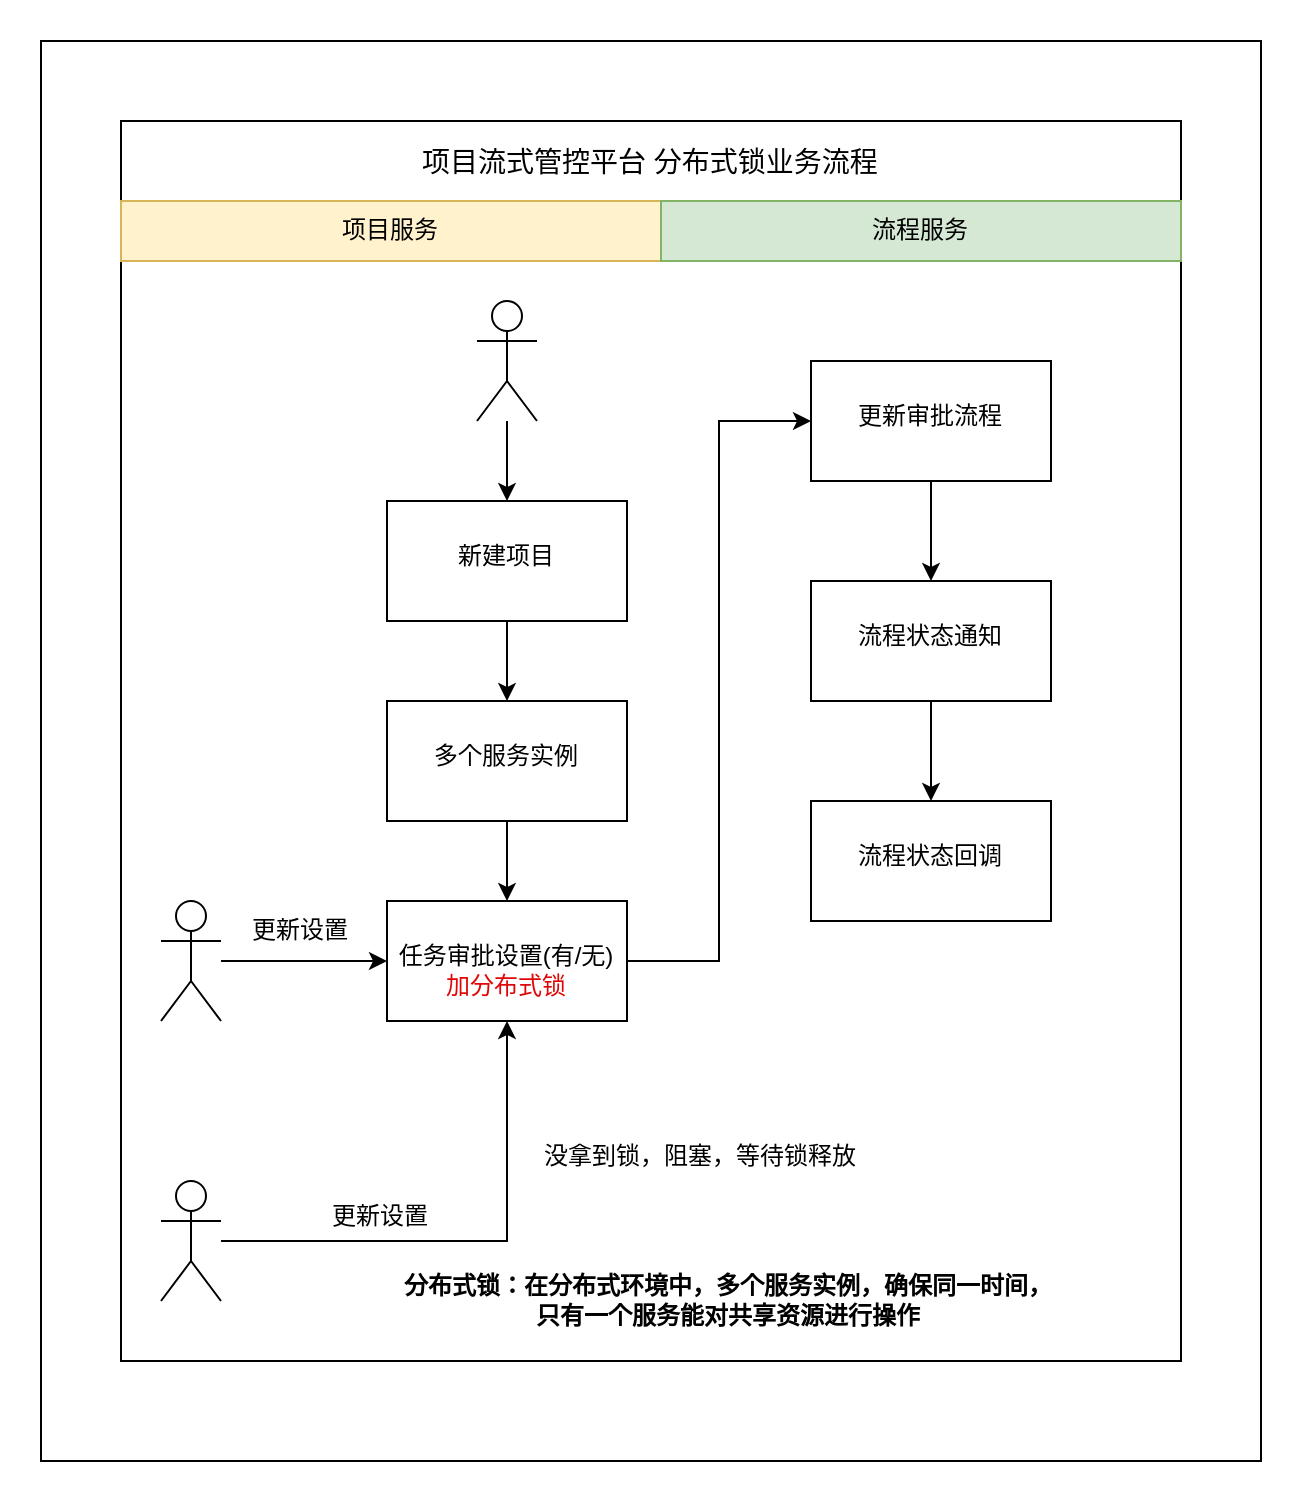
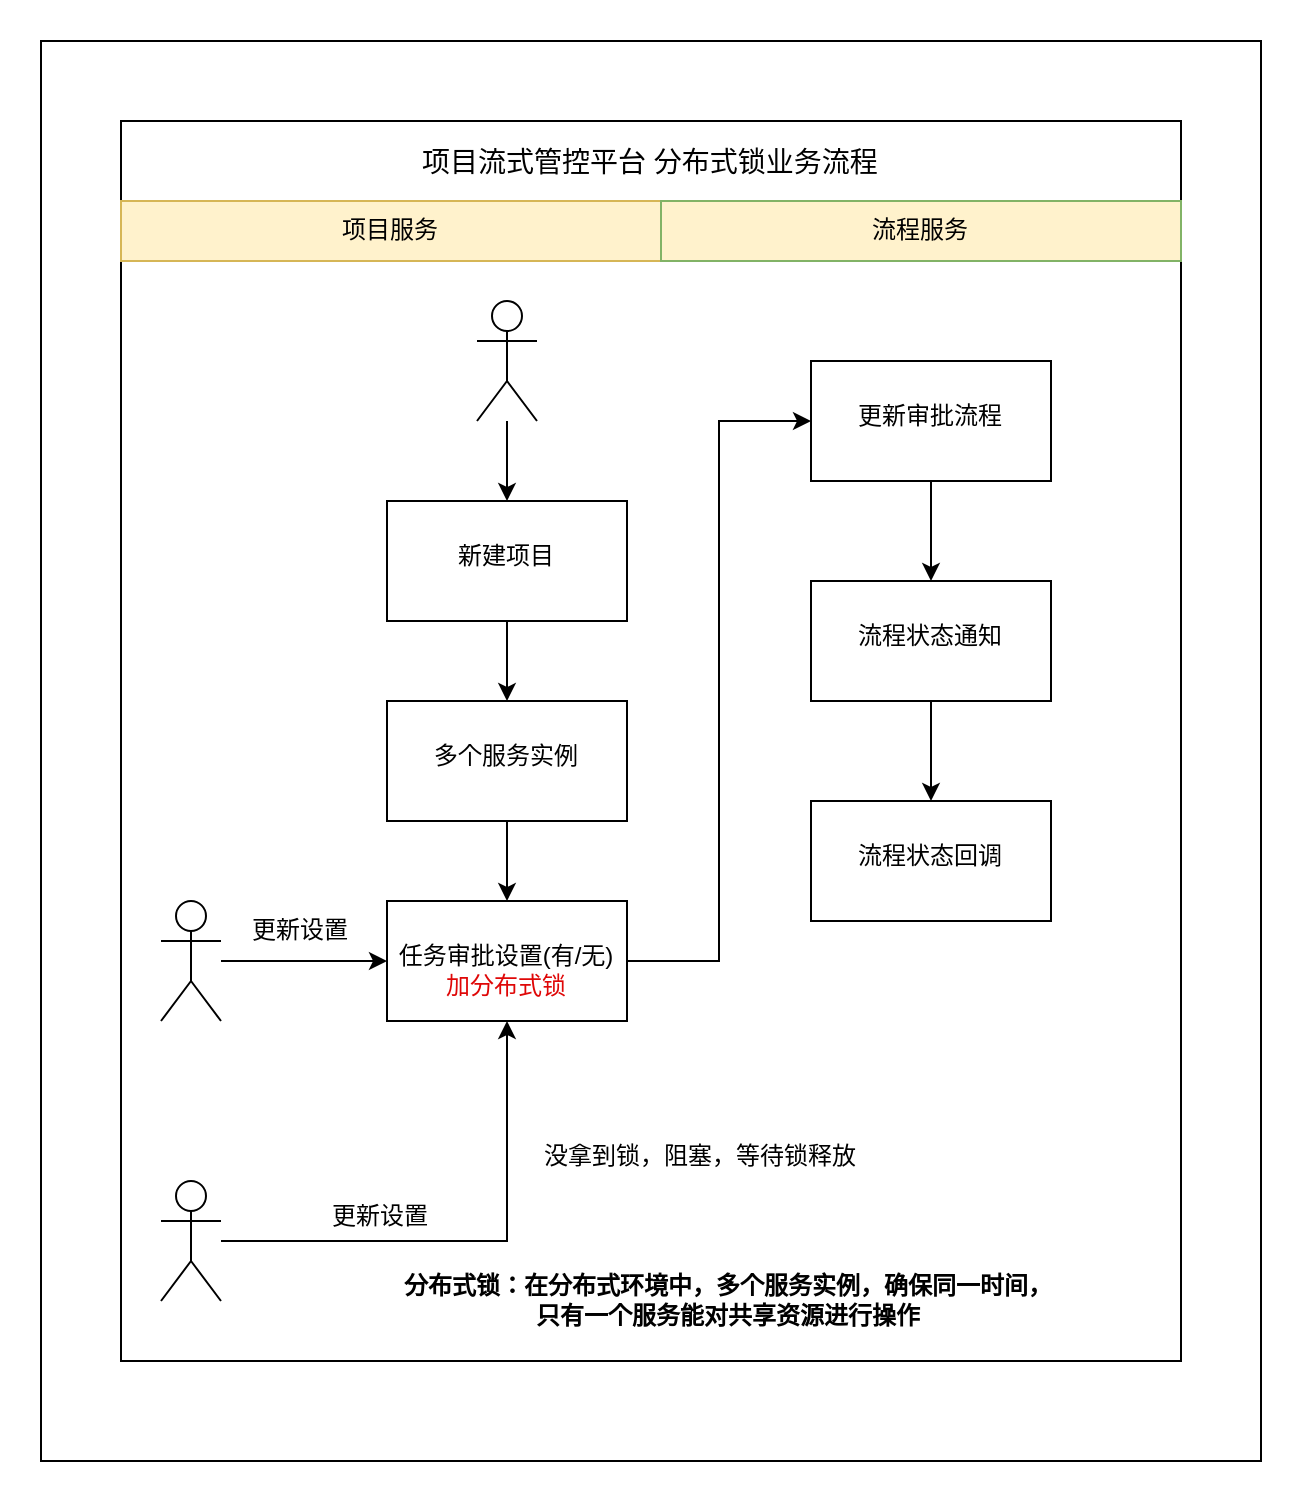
  <mxCell id="0" />
  <mxCell id="1" parent="0" />
  <mxCell id="2" value="" style="rounded=0;whiteSpace=wrap;html=1;" vertex="1" parent="1"><mxGeometry x="20" y="20" width="610" height="710" as="geometry" /></mxCell>
  <mxCell id="3" value="" style="rounded=0;whiteSpace=wrap;html=1;" parent="1" vertex="1"><mxGeometry x="60" y="60" width="530" height="620" as="geometry" /></mxCell>
  <mxCell id="4" value="" style="edgeStyle=orthogonalEdgeStyle;rounded=0;orthogonalLoop=1;jettySize=auto;html=1;" parent="1" source="5" target="9" edge="1"><mxGeometry relative="1" as="geometry" /></mxCell>
  <mxCell id="5" value="Actor" style="shape=umlActor;verticalLabelPosition=bottom;verticalAlign=top;html=1;outlineConnect=0;fontColor=none;noLabel=1;" parent="1" vertex="1"><mxGeometry x="238" y="150" width="30" height="60" as="geometry" /></mxCell>
  <mxCell id="6" value="项目服务" style="rounded=0;whiteSpace=wrap;html=1;fillColor=#fff2cc;strokeColor=#d6b656;" parent="1" vertex="1"><mxGeometry x="60" y="100" width="270" height="30" as="geometry" /></mxCell>
  <mxCell id="7" value="&lt;span style=&quot;font-weight: normal;&quot;&gt;&lt;font style=&quot;font-size: 14px;&quot;&gt;项目流式管控平台 分布式锁业务流程&lt;/font&gt;&lt;/span&gt;" style="text;html=1;align=center;verticalAlign=middle;whiteSpace=wrap;rounded=0;fontStyle=1" parent="1" vertex="1"><mxGeometry x="210" y="66" width="230" height="30" as="geometry" /></mxCell>
  <mxCell id="8" value="" style="edgeStyle=orthogonalEdgeStyle;rounded=0;orthogonalLoop=1;jettySize=auto;html=1;" parent="1" source="9" target="11" edge="1"><mxGeometry relative="1" as="geometry" /></mxCell>
  <mxCell id="9" value="&lt;div&gt;&lt;br&gt;&lt;/div&gt;新建项目" style="whiteSpace=wrap;html=1;verticalAlign=top;fontColor=none;align=center;" parent="1" vertex="1"><mxGeometry x="193" y="250" width="120" height="60" as="geometry" /></mxCell>
  <mxCell id="10" value="" style="edgeStyle=orthogonalEdgeStyle;rounded=0;orthogonalLoop=1;jettySize=auto;html=1;" parent="1" source="11" target="13" edge="1"><mxGeometry relative="1" as="geometry" /></mxCell>
  <mxCell id="11" value="&lt;div&gt;&lt;br&gt;&lt;/div&gt;&lt;div&gt;多个服务实例&lt;/div&gt;" style="whiteSpace=wrap;html=1;verticalAlign=top;fontColor=none;" parent="1" vertex="1"><mxGeometry x="193" y="350" width="120" height="60" as="geometry" /></mxCell>
  <mxCell id="12" value="" style="edgeStyle=orthogonalEdgeStyle;rounded=0;orthogonalLoop=1;jettySize=auto;html=1;entryX=0;entryY=0.5;entryDx=0;entryDy=0;" parent="1" source="13" target="16" edge="1"><mxGeometry relative="1" as="geometry" /></mxCell>
  <mxCell id="13" value="&lt;div&gt;&lt;br&gt;&lt;/div&gt;&lt;div&gt;任务审批设置(&lt;span style=&quot;background-color: initial;&quot;&gt;有/无&lt;/span&gt;&lt;span style=&quot;background-color: initial;&quot;&gt;)&lt;/span&gt;&lt;/div&gt;&lt;div&gt;&lt;font color=&quot;#df0707&quot;&gt;加分布式锁&lt;/font&gt;&lt;/div&gt;" style="whiteSpace=wrap;html=1;verticalAlign=top;fontColor=none;" parent="1" vertex="1"><mxGeometry x="193" y="450" width="120" height="60" as="geometry" /></mxCell>
- <mxCell id="14" value="流程服务" style="rounded=0;whiteSpace=wrap;html=1;fillColor=#d5e8d4;strokeColor=#82b366;" parent="1" vertex="1"><mxGeometry x="330" y="100" width="260" height="30" as="geometry" /></mxCell>
+ <mxCell id="14" value="流程服务" style="rounded=0;whiteSpace=wrap;html=1;fillColor=#fff2cc;strokeColor=#82b366;" parent="1" vertex="1"><mxGeometry x="330" y="100" width="260" height="30" as="geometry" /></mxCell>
  <mxCell id="15" value="" style="edgeStyle=orthogonalEdgeStyle;rounded=0;orthogonalLoop=1;jettySize=auto;html=1;" parent="1" source="16" target="23" edge="1"><mxGeometry relative="1" as="geometry" /></mxCell>
  <mxCell id="16" value="&lt;div&gt;&lt;br&gt;&lt;/div&gt;更新审批流程" style="whiteSpace=wrap;html=1;verticalAlign=top;fontColor=none;" parent="1" vertex="1"><mxGeometry x="405" y="180" width="120" height="60" as="geometry" /></mxCell>
  <mxCell id="17" value="" style="edgeStyle=orthogonalEdgeStyle;rounded=0;orthogonalLoop=1;jettySize=auto;html=1;" parent="1" source="18" target="13" edge="1"><mxGeometry relative="1" as="geometry" /></mxCell>
  <mxCell id="18" value="Actor" style="shape=umlActor;verticalLabelPosition=bottom;verticalAlign=top;html=1;outlineConnect=0;fontColor=none;noLabel=1;" parent="1" vertex="1"><mxGeometry x="80" y="450" width="30" height="60" as="geometry" /></mxCell>
  <mxCell id="19" value="" style="edgeStyle=orthogonalEdgeStyle;rounded=0;orthogonalLoop=1;jettySize=auto;html=1;entryX=0.5;entryY=1;entryDx=0;entryDy=0;" parent="1" source="20" target="13" edge="1"><mxGeometry relative="1" as="geometry"><mxPoint x="240" y="580" as="targetPoint" /></mxGeometry></mxCell>
  <mxCell id="20" value="Actor" style="shape=umlActor;verticalLabelPosition=bottom;verticalAlign=top;html=1;outlineConnect=0;fontColor=none;noLabel=1;" parent="1" vertex="1"><mxGeometry x="80" y="590" width="30" height="60" as="geometry" /></mxCell>
  <mxCell id="21" value="更新设置" style="text;html=1;align=center;verticalAlign=middle;whiteSpace=wrap;rounded=0;" parent="1" vertex="1"><mxGeometry x="120" y="450" width="60" height="30" as="geometry" /></mxCell>
  <mxCell id="22" value="" style="edgeStyle=orthogonalEdgeStyle;rounded=0;orthogonalLoop=1;jettySize=auto;html=1;" parent="1" source="23" target="24" edge="1"><mxGeometry relative="1" as="geometry" /></mxCell>
  <mxCell id="23" value="&lt;div&gt;&lt;/div&gt;&lt;div&gt;&lt;br&gt;&lt;/div&gt;&lt;div&gt;流程状态通知&lt;/div&gt;" style="whiteSpace=wrap;html=1;verticalAlign=top;fontColor=none;" parent="1" vertex="1"><mxGeometry x="405" y="290" width="120" height="60" as="geometry" /></mxCell>
  <mxCell id="24" value="&lt;div&gt;&lt;br&gt;&lt;/div&gt;流程状态回调&lt;div&gt;&lt;/div&gt;" style="whiteSpace=wrap;html=1;verticalAlign=top;fontColor=none;" parent="1" vertex="1"><mxGeometry x="405" y="400" width="120" height="60" as="geometry" /></mxCell>
  <mxCell id="25" value="更新设置" style="text;html=1;align=center;verticalAlign=middle;whiteSpace=wrap;rounded=0;" parent="1" vertex="1"><mxGeometry x="160" y="593" width="60" height="30" as="geometry" /></mxCell>
  <mxCell id="26" value="没拿到锁，阻塞，等待锁释放" style="text;html=1;align=center;verticalAlign=middle;whiteSpace=wrap;rounded=0;" parent="1" vertex="1"><mxGeometry x="260" y="563" width="180" height="30" as="geometry" /></mxCell>
  <mxCell id="27" value="&lt;b&gt;分布式锁：在分布式环境中，多个服务实例，确保同一时间，只有一个服务能对共享资源进行操作&lt;/b&gt;" style="text;html=1;align=center;verticalAlign=middle;whiteSpace=wrap;rounded=0;" parent="1" vertex="1"><mxGeometry x="199" y="635" width="330" height="30" as="geometry" /></mxCell>
